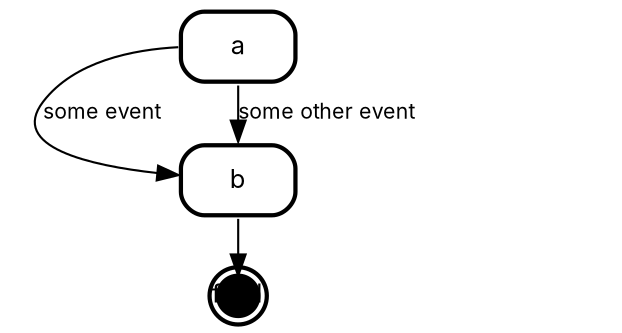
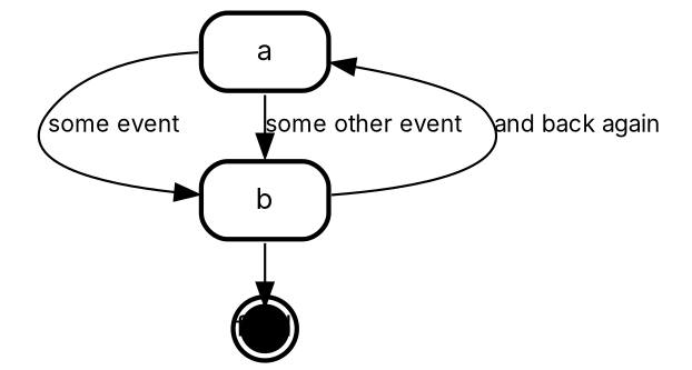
  digraph {
    compound=true
    fontname=Inter
    fontsize=12
    nodesep=0.3
    ordering=out
    penwidth=2.0
    ranksep=0.1
    splines=true
    node [color=black fillcolor="#FFFFFF01" fontname=Inter fontsize=12 margin=0 penwidth=2.0 shape=plaintext style=filled]
    edge [fontname=Inter fontsize=10]
    n1 [label=<       <table align="center" cellborder="0" border="2" style="rounded" width="48">         <tr><td width="48" cellpadding="7">a</td></tr>       </table>     >]
    n2 [label=<       <table align="center" cellborder="0" border="2" style="rounded" width="48">         <tr><td width="48" cellpadding="7">b</td></tr>       </table>     >]
    final [fillcolor=black fixedsize=true height=0.15 peripheries=2 shape=circle margin=""]
    n1 -> n2 [label="some event   \l"]
    n1 -> n2 [label="some other event   \l"]
+   n2 -> n1 [label="and back again   \l"]
    n2 -> final [label="    \l"]
  }
